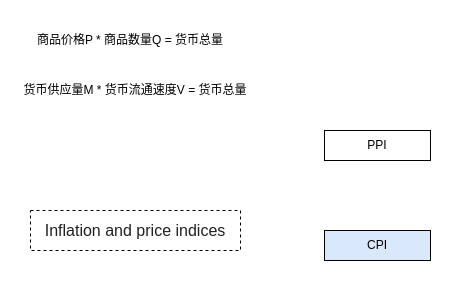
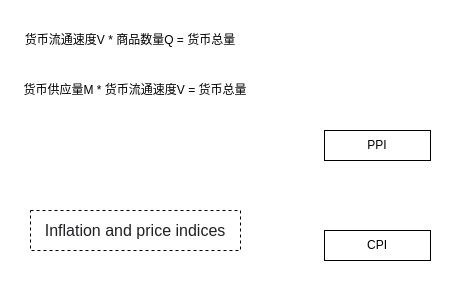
  <mxCell id="0" />
  <mxCell id="1" parent="0" />
  <mxCell id="2" value="&lt;meta charset=&quot;utf-8&quot;&gt;&lt;span style=&quot;color: rgb(32, 33, 36); font-family: arial, sans-serif; font-size: 16px; font-style: normal; font-variant-ligatures: normal; font-variant-caps: normal; font-weight: 400; letter-spacing: normal; orphans: 2; text-align: left; text-indent: 0px; text-transform: none; widows: 2; word-spacing: 0px; -webkit-text-stroke-width: 0px; background-color: rgb(255, 255, 255); text-decoration-thickness: initial; text-decoration-style: initial; text-decoration-color: initial; float: none; display: inline !important;&quot;&gt;Inflation and price indices&lt;/span&gt;" style="rounded=0;whiteSpace=wrap;html=1;dashed=1;" vertex="1" parent="1"><mxGeometry x="30" y="210" width="210" height="40" as="geometry" /></mxCell>
  <mxCell id="3" value="PPI" style="rounded=0;whiteSpace=wrap;html=1;" vertex="1" parent="1"><mxGeometry x="324" y="130" width="106" height="30" as="geometry" /></mxCell>
- <mxCell id="4" value="CPI" style="rounded=0;whiteSpace=wrap;html=1;fillColor=#dae8fc;" vertex="1" parent="1"><mxGeometry x="324" y="230" width="106" height="30" as="geometry" /></mxCell>
- <mxCell id="5" value="商品价格P * 商品数量Q = 货币总量" style="text;html=1;strokeColor=none;fillColor=none;align=center;verticalAlign=middle;whiteSpace=wrap;rounded=0;" vertex="1" parent="1"><mxGeometry x="20" y="20" width="220" height="40" as="geometry" /></mxCell>
+ <mxCell id="4" value="CPI" style="rounded=0;whiteSpace=wrap;html=1;" vertex="1" parent="1"><mxGeometry x="324" y="230" width="106" height="30" as="geometry" /></mxCell>
+ <mxCell id="5" value="货币流通速度V * 商品数量Q = 货币总量" style="text;html=1;strokeColor=none;fillColor=none;align=center;verticalAlign=middle;whiteSpace=wrap;rounded=0;" vertex="1" parent="1"><mxGeometry x="20" y="20" width="220" height="40" as="geometry" /></mxCell>
  <mxCell id="6" value="货币供应量M * 货币流通速度V = 货币总量" style="text;html=1;strokeColor=none;fillColor=none;align=center;verticalAlign=middle;whiteSpace=wrap;rounded=0;" vertex="1" parent="1"><mxGeometry x="20" y="70" width="230" height="40" as="geometry" /></mxCell>
